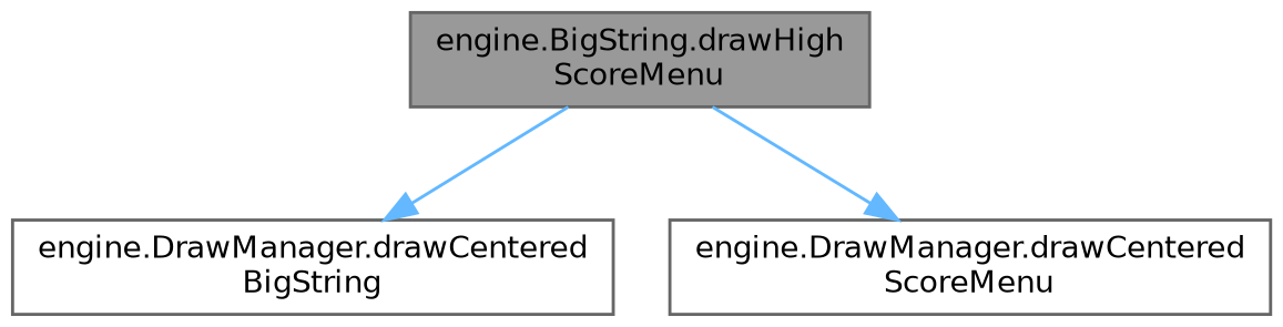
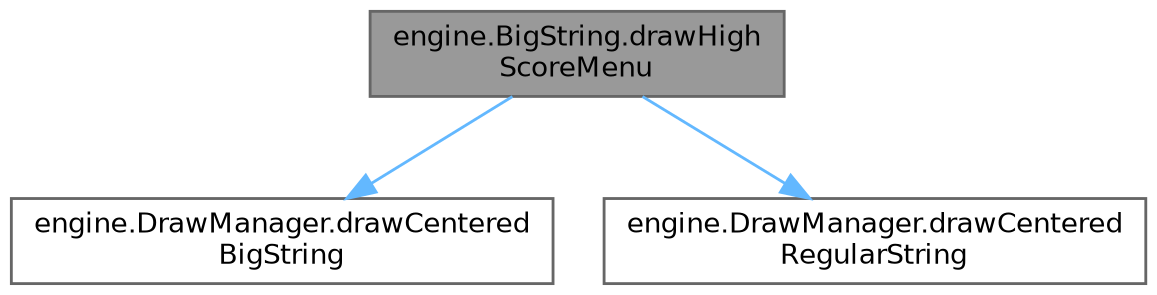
  digraph {
    rankdir=TB
    node [color=grey40 fillcolor=white fontname=Helvetica fontsize=10 shape=box style=filled]
    edge [color=steelblue1 fontname=Helvetica fontsize=10 labelfontname=Helvetica labelfontsize=10 style=solid]
    n1 [color=gray40 fillcolor=grey60 fontcolor=black height=0.2 label="engine.BigString.drawHigh\lScoreMenu" width=0.4]
    n2 [height=0.2 label="engine.DrawManager.drawCentered\lBigString" width=0.4]
-   n3 [height=0.2 label="engine.DrawManager.drawCentered\lScoreMenu" width=0.4]
+   n3 [height=0.2 label="engine.DrawManager.drawCentered\lRegularString" width=0.4]
    n1 -> n2
    n1 -> n3
  }
